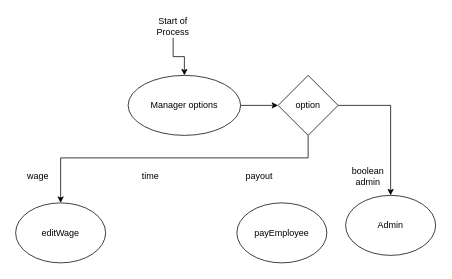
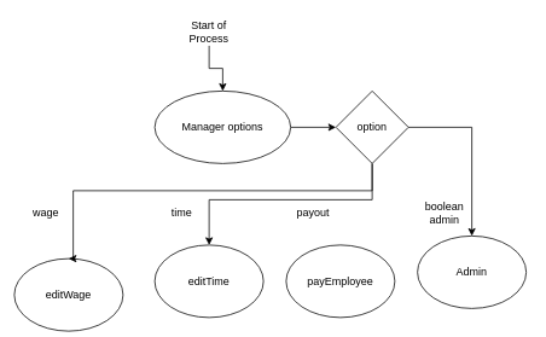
  <mxCell id="0" />
  <mxCell id="1" parent="0" />
  <mxCell id="2" style="edgeStyle=orthogonalEdgeStyle;rounded=0;orthogonalLoop=1;jettySize=auto;html=1;entryX=0;entryY=0.5;entryDx=0;entryDy=0;" edge="1" parent="1" source="3" target="13"><mxGeometry relative="1" as="geometry" /></mxCell>
  <mxCell id="3" value="Manager options" style="ellipse;whiteSpace=wrap;html=1;" vertex="1" parent="1"><mxGeometry x="170" y="100" width="150" height="80" as="geometry" /></mxCell>
  <mxCell id="4" style="edgeStyle=orthogonalEdgeStyle;rounded=0;orthogonalLoop=1;jettySize=auto;html=1;entryX=0.5;entryY=0;entryDx=0;entryDy=0;" edge="1" parent="1" source="5" target="3"><mxGeometry relative="1" as="geometry" /></mxCell>
  <mxCell id="5" value="Start of Process" style="text;html=1;strokeColor=none;fillColor=none;align=center;verticalAlign=middle;whiteSpace=wrap;rounded=0;" vertex="1" parent="1"><mxGeometry x="200" y="20" width="60" height="30" as="geometry" /></mxCell>
  <mxCell id="6" value="payEmployee" style="ellipse;whiteSpace=wrap;html=1;" vertex="1" parent="1"><mxGeometry x="315" y="270" width="120" height="80" as="geometry" /></mxCell>
- <mxCell id="8" value="editWage" style="ellipse;whiteSpace=wrap;html=1;" vertex="1" parent="1"><mxGeometry x="20" y="270" width="120" height="80" as="geometry" /></mxCell>
+ <mxCell id="7" value="editTime" style="ellipse;whiteSpace=wrap;html=1;" vertex="1" parent="1"><mxGeometry x="170" y="270" width="120" height="80" as="geometry" /></mxCell>
+ <mxCell id="8" value="editWage" style="ellipse;whiteSpace=wrap;html=1;" vertex="1" parent="1"><mxGeometry x="15" y="285" width="120" height="80" as="geometry" /></mxCell>
  <mxCell id="9" value="Admin" style="ellipse;whiteSpace=wrap;html=1;" vertex="1" parent="1"><mxGeometry x="460" y="260" width="120" height="80" as="geometry" /></mxCell>
  <mxCell id="10" style="edgeStyle=orthogonalEdgeStyle;rounded=0;orthogonalLoop=1;jettySize=auto;html=1;entryX=0.5;entryY=0;entryDx=0;entryDy=0;" edge="1" parent="1" source="13" target="9"><mxGeometry relative="1" as="geometry" /></mxCell>
+ <mxCell id="11" style="edgeStyle=orthogonalEdgeStyle;rounded=0;orthogonalLoop=1;jettySize=auto;html=1;entryX=0.5;entryY=0;entryDx=0;entryDy=0;" edge="1" parent="1" source="13" target="7"><mxGeometry relative="1" as="geometry"><Array as="points"><mxPoint x="410" y="220" /><mxPoint x="230" y="220" /></Array></mxGeometry></mxCell>
  <mxCell id="12" style="edgeStyle=orthogonalEdgeStyle;rounded=0;orthogonalLoop=1;jettySize=auto;html=1;entryX=0.5;entryY=0;entryDx=0;entryDy=0;" edge="1" parent="1" source="13" target="8"><mxGeometry relative="1" as="geometry"><Array as="points"><mxPoint x="410" y="210" /><mxPoint x="80" y="210" /></Array></mxGeometry></mxCell>
  <mxCell id="13" value="option" style="rhombus;whiteSpace=wrap;html=1;" vertex="1" parent="1"><mxGeometry x="370" y="100" width="80" height="80" as="geometry" /></mxCell>
  <mxCell id="14" value="wage" style="text;html=1;strokeColor=none;fillColor=none;align=center;verticalAlign=middle;whiteSpace=wrap;rounded=0;" vertex="1" parent="1"><mxGeometry x="20" y="220" width="60" height="30" as="geometry" /></mxCell>
  <mxCell id="15" value="time" style="text;html=1;strokeColor=none;fillColor=none;align=center;verticalAlign=middle;whiteSpace=wrap;rounded=0;" vertex="1" parent="1"><mxGeometry x="170" y="220" width="60" height="30" as="geometry" /></mxCell>
  <mxCell id="16" value="payout" style="text;html=1;strokeColor=none;fillColor=none;align=center;verticalAlign=middle;whiteSpace=wrap;rounded=0;" vertex="1" parent="1"><mxGeometry x="315" y="220" width="60" height="30" as="geometry" /></mxCell>
  <mxCell id="17" value="boolean admin" style="text;html=1;strokeColor=none;fillColor=none;align=center;verticalAlign=middle;whiteSpace=wrap;rounded=0;" vertex="1" parent="1"><mxGeometry x="460" y="220" width="60" height="30" as="geometry" /></mxCell>
